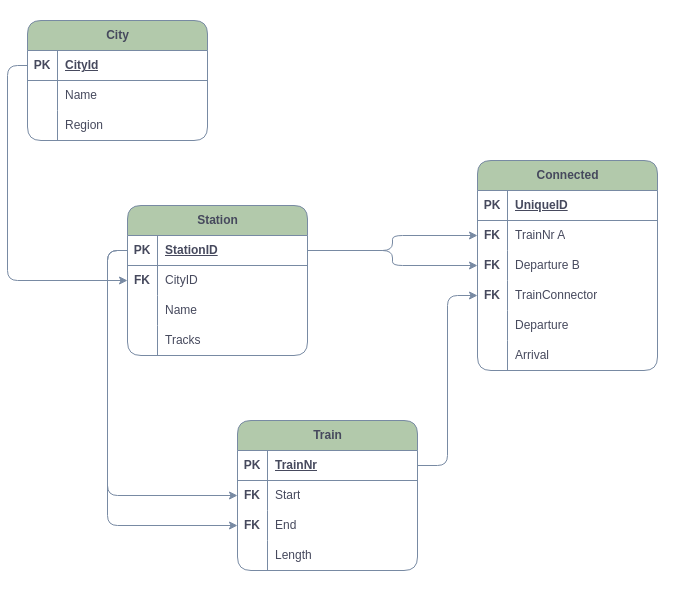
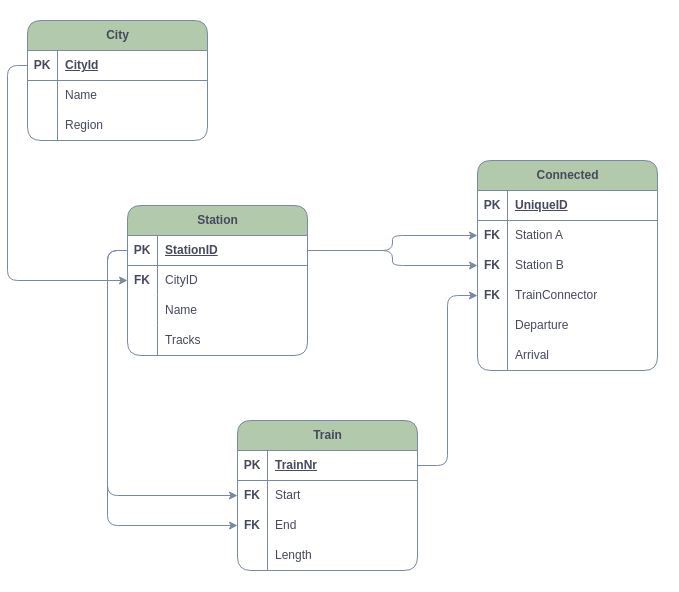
  <mxCell id="0" />
  <mxCell id="1" parent="0" />
  <mxCell id="2" value="Station" style="shape=table;startSize=30;container=1;collapsible=1;childLayout=tableLayout;fixedRows=1;rowLines=0;fontStyle=1;align=center;resizeLast=1;html=1;labelBackgroundColor=none;fillColor=#B2C9AB;strokeColor=#788AA3;fontColor=#46495D;rounded=1;" parent="1" vertex="1"><mxGeometry x="120" y="205" width="180" height="150" as="geometry" /></mxCell>
  <mxCell id="3" value="" style="shape=tableRow;horizontal=0;startSize=0;swimlaneHead=0;swimlaneBody=0;fillColor=none;collapsible=0;dropTarget=0;points=[[0,0.5],[1,0.5]];portConstraint=eastwest;top=0;left=0;right=0;bottom=1;labelBackgroundColor=none;strokeColor=#788AA3;fontColor=#46495D;rounded=1;" parent="2" vertex="1"><mxGeometry y="30" width="180" height="30" as="geometry" /></mxCell>
  <mxCell id="4" value="PK" style="shape=partialRectangle;connectable=0;fillColor=none;top=0;left=0;bottom=0;right=0;fontStyle=1;overflow=hidden;whiteSpace=wrap;html=1;labelBackgroundColor=none;strokeColor=#788AA3;fontColor=#46495D;rounded=1;" parent="3" vertex="1"><mxGeometry width="30" height="30" as="geometry"><mxRectangle width="30" height="30" as="alternateBounds" /></mxGeometry></mxCell>
  <mxCell id="5" value="StationID" style="shape=partialRectangle;connectable=0;fillColor=none;top=0;left=0;bottom=0;right=0;align=left;spacingLeft=6;fontStyle=5;overflow=hidden;whiteSpace=wrap;html=1;labelBackgroundColor=none;strokeColor=#788AA3;fontColor=#46495D;rounded=1;" parent="3" vertex="1"><mxGeometry x="30" width="150" height="30" as="geometry"><mxRectangle width="150" height="30" as="alternateBounds" /></mxGeometry></mxCell>
  <mxCell id="6" style="shape=tableRow;horizontal=0;startSize=0;swimlaneHead=0;swimlaneBody=0;fillColor=none;collapsible=0;dropTarget=0;points=[[0,0.5],[1,0.5]];portConstraint=eastwest;top=0;left=0;right=0;bottom=0;labelBackgroundColor=none;strokeColor=#788AA3;fontColor=#46495D;rounded=1;" parent="2" vertex="1"><mxGeometry y="60" width="180" height="30" as="geometry" /></mxCell>
  <mxCell id="7" value="&lt;b&gt;FK&lt;/b&gt;" style="shape=partialRectangle;connectable=0;fillColor=none;top=0;left=0;bottom=0;right=0;editable=1;overflow=hidden;whiteSpace=wrap;html=1;labelBackgroundColor=none;strokeColor=#788AA3;fontColor=#46495D;rounded=1;" parent="6" vertex="1"><mxGeometry width="30" height="30" as="geometry"><mxRectangle width="30" height="30" as="alternateBounds" /></mxGeometry></mxCell>
  <mxCell id="8" value="CityID" style="shape=partialRectangle;connectable=0;fillColor=none;top=0;left=0;bottom=0;right=0;align=left;spacingLeft=6;overflow=hidden;whiteSpace=wrap;html=1;labelBackgroundColor=none;strokeColor=#788AA3;fontColor=#46495D;rounded=1;" parent="6" vertex="1"><mxGeometry x="30" width="150" height="30" as="geometry"><mxRectangle width="150" height="30" as="alternateBounds" /></mxGeometry></mxCell>
  <mxCell id="9" value="" style="shape=tableRow;horizontal=0;startSize=0;swimlaneHead=0;swimlaneBody=0;fillColor=none;collapsible=0;dropTarget=0;points=[[0,0.5],[1,0.5]];portConstraint=eastwest;top=0;left=0;right=0;bottom=0;labelBackgroundColor=none;strokeColor=#788AA3;fontColor=#46495D;rounded=1;" parent="2" vertex="1"><mxGeometry y="90" width="180" height="30" as="geometry" /></mxCell>
  <mxCell id="10" value="" style="shape=partialRectangle;connectable=0;fillColor=none;top=0;left=0;bottom=0;right=0;editable=1;overflow=hidden;whiteSpace=wrap;html=1;labelBackgroundColor=none;strokeColor=#788AA3;fontColor=#46495D;rounded=1;" parent="9" vertex="1"><mxGeometry width="30" height="30" as="geometry"><mxRectangle width="30" height="30" as="alternateBounds" /></mxGeometry></mxCell>
  <mxCell id="11" value="Name" style="shape=partialRectangle;connectable=0;fillColor=none;top=0;left=0;bottom=0;right=0;align=left;spacingLeft=6;overflow=hidden;whiteSpace=wrap;html=1;labelBackgroundColor=none;strokeColor=#788AA3;fontColor=#46495D;rounded=1;" parent="9" vertex="1"><mxGeometry x="30" width="150" height="30" as="geometry"><mxRectangle width="150" height="30" as="alternateBounds" /></mxGeometry></mxCell>
  <mxCell id="12" value="" style="shape=tableRow;horizontal=0;startSize=0;swimlaneHead=0;swimlaneBody=0;fillColor=none;collapsible=0;dropTarget=0;points=[[0,0.5],[1,0.5]];portConstraint=eastwest;top=0;left=0;right=0;bottom=0;labelBackgroundColor=none;strokeColor=#788AA3;fontColor=#46495D;rounded=1;" parent="2" vertex="1"><mxGeometry y="120" width="180" height="30" as="geometry" /></mxCell>
  <mxCell id="13" value="" style="shape=partialRectangle;connectable=0;fillColor=none;top=0;left=0;bottom=0;right=0;editable=1;overflow=hidden;whiteSpace=wrap;html=1;labelBackgroundColor=none;strokeColor=#788AA3;fontColor=#46495D;rounded=1;" parent="12" vertex="1"><mxGeometry width="30" height="30" as="geometry"><mxRectangle width="30" height="30" as="alternateBounds" /></mxGeometry></mxCell>
  <mxCell id="14" value="Tracks" style="shape=partialRectangle;connectable=0;fillColor=none;top=0;left=0;bottom=0;right=0;align=left;spacingLeft=6;overflow=hidden;whiteSpace=wrap;html=1;labelBackgroundColor=none;strokeColor=#788AA3;fontColor=#46495D;rounded=1;" parent="12" vertex="1"><mxGeometry x="30" width="150" height="30" as="geometry"><mxRectangle width="150" height="30" as="alternateBounds" /></mxGeometry></mxCell>
  <mxCell id="15" value="City" style="shape=table;startSize=30;container=1;collapsible=1;childLayout=tableLayout;fixedRows=1;rowLines=0;fontStyle=1;align=center;resizeLast=1;html=1;strokeColor=#788AA3;fontColor=#46495D;fillColor=#B2C9AB;rounded=1;labelBackgroundColor=none;" parent="1" vertex="1"><mxGeometry x="20" y="20" width="180" height="120" as="geometry" /></mxCell>
  <mxCell id="16" value="" style="shape=tableRow;horizontal=0;startSize=0;swimlaneHead=0;swimlaneBody=0;fillColor=none;collapsible=0;dropTarget=0;points=[[0,0.5],[1,0.5]];portConstraint=eastwest;top=0;left=0;right=0;bottom=1;strokeColor=#788AA3;fontColor=#46495D;rounded=1;labelBackgroundColor=none;" parent="15" vertex="1"><mxGeometry y="30" width="180" height="30" as="geometry" /></mxCell>
  <mxCell id="17" value="PK" style="shape=partialRectangle;connectable=0;fillColor=none;top=0;left=0;bottom=0;right=0;fontStyle=1;overflow=hidden;whiteSpace=wrap;html=1;strokeColor=#788AA3;fontColor=#46495D;rounded=1;labelBackgroundColor=none;" parent="16" vertex="1"><mxGeometry width="30" height="30" as="geometry"><mxRectangle width="30" height="30" as="alternateBounds" /></mxGeometry></mxCell>
  <mxCell id="18" value="CityId" style="shape=partialRectangle;connectable=0;fillColor=none;top=0;left=0;bottom=0;right=0;align=left;spacingLeft=6;fontStyle=5;overflow=hidden;whiteSpace=wrap;html=1;strokeColor=#788AA3;fontColor=#46495D;rounded=1;labelBackgroundColor=none;" parent="16" vertex="1"><mxGeometry x="30" width="150" height="30" as="geometry"><mxRectangle width="150" height="30" as="alternateBounds" /></mxGeometry></mxCell>
  <mxCell id="19" value="" style="shape=tableRow;horizontal=0;startSize=0;swimlaneHead=0;swimlaneBody=0;fillColor=none;collapsible=0;dropTarget=0;points=[[0,0.5],[1,0.5]];portConstraint=eastwest;top=0;left=0;right=0;bottom=0;strokeColor=#788AA3;fontColor=#46495D;rounded=1;labelBackgroundColor=none;" parent="15" vertex="1"><mxGeometry y="60" width="180" height="30" as="geometry" /></mxCell>
  <mxCell id="20" value="" style="shape=partialRectangle;connectable=0;fillColor=none;top=0;left=0;bottom=0;right=0;editable=1;overflow=hidden;whiteSpace=wrap;html=1;strokeColor=#788AA3;fontColor=#46495D;rounded=1;labelBackgroundColor=none;" parent="19" vertex="1"><mxGeometry width="30" height="30" as="geometry"><mxRectangle width="30" height="30" as="alternateBounds" /></mxGeometry></mxCell>
  <mxCell id="21" value="Name" style="shape=partialRectangle;connectable=0;fillColor=none;top=0;left=0;bottom=0;right=0;align=left;spacingLeft=6;overflow=hidden;whiteSpace=wrap;html=1;strokeColor=#788AA3;fontColor=#46495D;rounded=1;labelBackgroundColor=none;" parent="19" vertex="1"><mxGeometry x="30" width="150" height="30" as="geometry"><mxRectangle width="150" height="30" as="alternateBounds" /></mxGeometry></mxCell>
  <mxCell id="22" value="" style="shape=tableRow;horizontal=0;startSize=0;swimlaneHead=0;swimlaneBody=0;fillColor=none;collapsible=0;dropTarget=0;points=[[0,0.5],[1,0.5]];portConstraint=eastwest;top=0;left=0;right=0;bottom=0;strokeColor=#788AA3;fontColor=#46495D;rounded=1;labelBackgroundColor=none;" parent="15" vertex="1"><mxGeometry y="90" width="180" height="30" as="geometry" /></mxCell>
  <mxCell id="23" value="" style="shape=partialRectangle;connectable=0;fillColor=none;top=0;left=0;bottom=0;right=0;editable=1;overflow=hidden;whiteSpace=wrap;html=1;strokeColor=#788AA3;fontColor=#46495D;rounded=1;labelBackgroundColor=none;" parent="22" vertex="1"><mxGeometry width="30" height="30" as="geometry"><mxRectangle width="30" height="30" as="alternateBounds" /></mxGeometry></mxCell>
  <mxCell id="24" value="Region" style="shape=partialRectangle;connectable=0;fillColor=none;top=0;left=0;bottom=0;right=0;align=left;spacingLeft=6;overflow=hidden;whiteSpace=wrap;html=1;strokeColor=#788AA3;fontColor=#46495D;rounded=1;labelBackgroundColor=none;" parent="22" vertex="1"><mxGeometry x="30" width="150" height="30" as="geometry"><mxRectangle width="150" height="30" as="alternateBounds" /></mxGeometry></mxCell>
  <mxCell id="25" value="Train" style="shape=table;startSize=30;container=1;collapsible=1;childLayout=tableLayout;fixedRows=1;rowLines=0;fontStyle=1;align=center;resizeLast=1;html=1;strokeColor=#788AA3;fontColor=#46495D;fillColor=#B2C9AB;rounded=1;labelBackgroundColor=none;" parent="1" vertex="1"><mxGeometry x="230" y="420" width="180" height="150" as="geometry" /></mxCell>
  <mxCell id="26" value="" style="shape=tableRow;horizontal=0;startSize=0;swimlaneHead=0;swimlaneBody=0;fillColor=none;collapsible=0;dropTarget=0;points=[[0,0.5],[1,0.5]];portConstraint=eastwest;top=0;left=0;right=0;bottom=1;strokeColor=#788AA3;fontColor=#46495D;rounded=1;labelBackgroundColor=none;" parent="25" vertex="1"><mxGeometry y="30" width="180" height="30" as="geometry" /></mxCell>
  <mxCell id="27" value="PK" style="shape=partialRectangle;connectable=0;fillColor=none;top=0;left=0;bottom=0;right=0;fontStyle=1;overflow=hidden;whiteSpace=wrap;html=1;strokeColor=#788AA3;fontColor=#46495D;rounded=1;labelBackgroundColor=none;" parent="26" vertex="1"><mxGeometry width="30" height="30" as="geometry"><mxRectangle width="30" height="30" as="alternateBounds" /></mxGeometry></mxCell>
  <mxCell id="28" value="TrainNr" style="shape=partialRectangle;connectable=0;fillColor=none;top=0;left=0;bottom=0;right=0;align=left;spacingLeft=6;fontStyle=5;overflow=hidden;whiteSpace=wrap;html=1;strokeColor=#788AA3;fontColor=#46495D;rounded=1;labelBackgroundColor=none;" parent="26" vertex="1"><mxGeometry x="30" width="150" height="30" as="geometry"><mxRectangle width="150" height="30" as="alternateBounds" /></mxGeometry></mxCell>
  <mxCell id="29" value="" style="shape=tableRow;horizontal=0;startSize=0;swimlaneHead=0;swimlaneBody=0;fillColor=none;collapsible=0;dropTarget=0;points=[[0,0.5],[1,0.5]];portConstraint=eastwest;top=0;left=0;right=0;bottom=0;strokeColor=#788AA3;fontColor=#46495D;rounded=1;labelBackgroundColor=none;" parent="25" vertex="1"><mxGeometry y="60" width="180" height="30" as="geometry" /></mxCell>
  <mxCell id="30" value="&lt;b&gt;FK&lt;/b&gt;" style="shape=partialRectangle;connectable=0;fillColor=none;top=0;left=0;bottom=0;right=0;editable=1;overflow=hidden;whiteSpace=wrap;html=1;strokeColor=#788AA3;fontColor=#46495D;rounded=1;labelBackgroundColor=none;" parent="29" vertex="1"><mxGeometry width="30" height="30" as="geometry"><mxRectangle width="30" height="30" as="alternateBounds" /></mxGeometry></mxCell>
  <mxCell id="31" value="Start" style="shape=partialRectangle;connectable=0;fillColor=none;top=0;left=0;bottom=0;right=0;align=left;spacingLeft=6;overflow=hidden;whiteSpace=wrap;html=1;strokeColor=#788AA3;fontColor=#46495D;rounded=1;labelBackgroundColor=none;" parent="29" vertex="1"><mxGeometry x="30" width="150" height="30" as="geometry"><mxRectangle width="150" height="30" as="alternateBounds" /></mxGeometry></mxCell>
  <mxCell id="32" value="" style="shape=tableRow;horizontal=0;startSize=0;swimlaneHead=0;swimlaneBody=0;fillColor=none;collapsible=0;dropTarget=0;points=[[0,0.5],[1,0.5]];portConstraint=eastwest;top=0;left=0;right=0;bottom=0;strokeColor=#788AA3;fontColor=#46495D;rounded=1;labelBackgroundColor=none;" parent="25" vertex="1"><mxGeometry y="90" width="180" height="30" as="geometry" /></mxCell>
  <mxCell id="33" value="&lt;b&gt;FK&lt;/b&gt;" style="shape=partialRectangle;connectable=0;fillColor=none;top=0;left=0;bottom=0;right=0;editable=1;overflow=hidden;whiteSpace=wrap;html=1;strokeColor=#788AA3;fontColor=#46495D;rounded=1;labelBackgroundColor=none;" parent="32" vertex="1"><mxGeometry width="30" height="30" as="geometry"><mxRectangle width="30" height="30" as="alternateBounds" /></mxGeometry></mxCell>
  <mxCell id="34" value="End" style="shape=partialRectangle;connectable=0;fillColor=none;top=0;left=0;bottom=0;right=0;align=left;spacingLeft=6;overflow=hidden;whiteSpace=wrap;html=1;strokeColor=#788AA3;fontColor=#46495D;rounded=1;labelBackgroundColor=none;" parent="32" vertex="1"><mxGeometry x="30" width="150" height="30" as="geometry"><mxRectangle width="150" height="30" as="alternateBounds" /></mxGeometry></mxCell>
  <mxCell id="35" value="" style="shape=tableRow;horizontal=0;startSize=0;swimlaneHead=0;swimlaneBody=0;fillColor=none;collapsible=0;dropTarget=0;points=[[0,0.5],[1,0.5]];portConstraint=eastwest;top=0;left=0;right=0;bottom=0;strokeColor=#788AA3;fontColor=#46495D;rounded=1;labelBackgroundColor=none;" parent="25" vertex="1"><mxGeometry y="120" width="180" height="30" as="geometry" /></mxCell>
  <mxCell id="36" value="" style="shape=partialRectangle;connectable=0;fillColor=none;top=0;left=0;bottom=0;right=0;editable=1;overflow=hidden;whiteSpace=wrap;html=1;strokeColor=#788AA3;fontColor=#46495D;rounded=1;labelBackgroundColor=none;" parent="35" vertex="1"><mxGeometry width="30" height="30" as="geometry"><mxRectangle width="30" height="30" as="alternateBounds" /></mxGeometry></mxCell>
  <mxCell id="37" value="Length" style="shape=partialRectangle;connectable=0;fillColor=none;top=0;left=0;bottom=0;right=0;align=left;spacingLeft=6;overflow=hidden;whiteSpace=wrap;html=1;strokeColor=#788AA3;fontColor=#46495D;rounded=1;labelBackgroundColor=none;" parent="35" vertex="1"><mxGeometry x="30" width="150" height="30" as="geometry"><mxRectangle width="150" height="30" as="alternateBounds" /></mxGeometry></mxCell>
  <mxCell id="38" style="edgeStyle=orthogonalEdgeStyle;rounded=1;orthogonalLoop=1;jettySize=auto;html=1;exitX=0;exitY=0.5;exitDx=0;exitDy=0;strokeColor=#788AA3;fontColor=default;fillColor=#B2C9AB;labelBackgroundColor=none;" parent="1" source="16" target="6" edge="1"><mxGeometry relative="1" as="geometry" /></mxCell>
  <mxCell id="39" style="edgeStyle=orthogonalEdgeStyle;rounded=1;orthogonalLoop=1;jettySize=auto;html=1;exitX=0;exitY=0.5;exitDx=0;exitDy=0;entryX=0;entryY=0.5;entryDx=0;entryDy=0;strokeColor=#788AA3;fontColor=default;fillColor=#B2C9AB;labelBackgroundColor=none;" parent="1" source="3" target="29" edge="1"><mxGeometry relative="1" as="geometry" /></mxCell>
  <mxCell id="40" style="edgeStyle=orthogonalEdgeStyle;rounded=1;orthogonalLoop=1;jettySize=auto;html=1;exitX=0;exitY=0.5;exitDx=0;exitDy=0;strokeColor=#788AA3;fontColor=default;fillColor=#B2C9AB;labelBackgroundColor=none;" parent="1" source="3" target="32" edge="1"><mxGeometry relative="1" as="geometry" /></mxCell>
  <mxCell id="41" value="Connected" style="shape=table;startSize=30;container=1;collapsible=1;childLayout=tableLayout;fixedRows=1;rowLines=0;fontStyle=1;align=center;resizeLast=1;html=1;strokeColor=#788AA3;fontColor=#46495D;fillColor=#B2C9AB;rounded=1;labelBackgroundColor=none;" parent="1" vertex="1"><mxGeometry x="470" y="160" width="180" height="210" as="geometry" /></mxCell>
  <mxCell id="42" value="" style="shape=tableRow;horizontal=0;startSize=0;swimlaneHead=0;swimlaneBody=0;fillColor=none;collapsible=0;dropTarget=0;points=[[0,0.5],[1,0.5]];portConstraint=eastwest;top=0;left=0;right=0;bottom=1;strokeColor=#788AA3;fontColor=#46495D;rounded=1;labelBackgroundColor=none;" parent="41" vertex="1"><mxGeometry y="30" width="180" height="30" as="geometry" /></mxCell>
  <mxCell id="43" value="PK" style="shape=partialRectangle;connectable=0;fillColor=none;top=0;left=0;bottom=0;right=0;fontStyle=1;overflow=hidden;whiteSpace=wrap;html=1;strokeColor=#788AA3;fontColor=#46495D;rounded=1;labelBackgroundColor=none;" parent="42" vertex="1"><mxGeometry width="30" height="30" as="geometry"><mxRectangle width="30" height="30" as="alternateBounds" /></mxGeometry></mxCell>
  <mxCell id="44" value="UniqueID" style="shape=partialRectangle;connectable=0;fillColor=none;top=0;left=0;bottom=0;right=0;align=left;spacingLeft=6;fontStyle=5;overflow=hidden;whiteSpace=wrap;html=1;strokeColor=#788AA3;fontColor=#46495D;rounded=1;labelBackgroundColor=none;" parent="42" vertex="1"><mxGeometry x="30" width="150" height="30" as="geometry"><mxRectangle width="150" height="30" as="alternateBounds" /></mxGeometry></mxCell>
  <mxCell id="45" value="" style="shape=tableRow;horizontal=0;startSize=0;swimlaneHead=0;swimlaneBody=0;fillColor=none;collapsible=0;dropTarget=0;points=[[0,0.5],[1,0.5]];portConstraint=eastwest;top=0;left=0;right=0;bottom=0;strokeColor=#788AA3;fontColor=#46495D;rounded=1;labelBackgroundColor=none;" parent="41" vertex="1"><mxGeometry y="60" width="180" height="30" as="geometry" /></mxCell>
  <mxCell id="46" value="&lt;b&gt;FK&lt;/b&gt;" style="shape=partialRectangle;connectable=0;fillColor=none;top=0;left=0;bottom=0;right=0;editable=1;overflow=hidden;whiteSpace=wrap;html=1;strokeColor=#788AA3;fontColor=#46495D;rounded=1;labelBackgroundColor=none;" parent="45" vertex="1"><mxGeometry width="30" height="30" as="geometry"><mxRectangle width="30" height="30" as="alternateBounds" /></mxGeometry></mxCell>
- <mxCell id="47" value="TrainNr A" style="shape=partialRectangle;connectable=0;fillColor=none;top=0;left=0;bottom=0;right=0;align=left;spacingLeft=6;overflow=hidden;whiteSpace=wrap;html=1;strokeColor=#788AA3;fontColor=#46495D;rounded=1;labelBackgroundColor=none;" parent="45" vertex="1"><mxGeometry x="30" width="150" height="30" as="geometry"><mxRectangle width="150" height="30" as="alternateBounds" /></mxGeometry></mxCell>
+ <mxCell id="47" value="Station A" style="shape=partialRectangle;connectable=0;fillColor=none;top=0;left=0;bottom=0;right=0;align=left;spacingLeft=6;overflow=hidden;whiteSpace=wrap;html=1;strokeColor=#788AA3;fontColor=#46495D;rounded=1;labelBackgroundColor=none;" parent="45" vertex="1"><mxGeometry x="30" width="150" height="30" as="geometry"><mxRectangle width="150" height="30" as="alternateBounds" /></mxGeometry></mxCell>
  <mxCell id="48" value="" style="shape=tableRow;horizontal=0;startSize=0;swimlaneHead=0;swimlaneBody=0;fillColor=none;collapsible=0;dropTarget=0;points=[[0,0.5],[1,0.5]];portConstraint=eastwest;top=0;left=0;right=0;bottom=0;strokeColor=#788AA3;fontColor=#46495D;rounded=1;labelBackgroundColor=none;" parent="41" vertex="1"><mxGeometry y="90" width="180" height="30" as="geometry" /></mxCell>
  <mxCell id="49" value="&lt;b&gt;FK&lt;/b&gt;" style="shape=partialRectangle;connectable=0;fillColor=none;top=0;left=0;bottom=0;right=0;editable=1;overflow=hidden;whiteSpace=wrap;html=1;strokeColor=#788AA3;fontColor=#46495D;rounded=1;labelBackgroundColor=none;" parent="48" vertex="1"><mxGeometry width="30" height="30" as="geometry"><mxRectangle width="30" height="30" as="alternateBounds" /></mxGeometry></mxCell>
- <mxCell id="50" value="Departure B" style="shape=partialRectangle;connectable=0;fillColor=none;top=0;left=0;bottom=0;right=0;align=left;spacingLeft=6;overflow=hidden;whiteSpace=wrap;html=1;strokeColor=#788AA3;fontColor=#46495D;rounded=1;labelBackgroundColor=none;" parent="48" vertex="1"><mxGeometry x="30" width="150" height="30" as="geometry"><mxRectangle width="150" height="30" as="alternateBounds" /></mxGeometry></mxCell>
+ <mxCell id="50" value="Station B" style="shape=partialRectangle;connectable=0;fillColor=none;top=0;left=0;bottom=0;right=0;align=left;spacingLeft=6;overflow=hidden;whiteSpace=wrap;html=1;strokeColor=#788AA3;fontColor=#46495D;rounded=1;labelBackgroundColor=none;" parent="48" vertex="1"><mxGeometry x="30" width="150" height="30" as="geometry"><mxRectangle width="150" height="30" as="alternateBounds" /></mxGeometry></mxCell>
  <mxCell id="51" value="" style="shape=tableRow;horizontal=0;startSize=0;swimlaneHead=0;swimlaneBody=0;fillColor=none;collapsible=0;dropTarget=0;points=[[0,0.5],[1,0.5]];portConstraint=eastwest;top=0;left=0;right=0;bottom=0;strokeColor=#788AA3;fontColor=#46495D;rounded=1;labelBackgroundColor=none;" parent="41" vertex="1"><mxGeometry y="120" width="180" height="30" as="geometry" /></mxCell>
  <mxCell id="52" value="&lt;b&gt;FK&lt;/b&gt;" style="shape=partialRectangle;connectable=0;fillColor=none;top=0;left=0;bottom=0;right=0;editable=1;overflow=hidden;whiteSpace=wrap;html=1;strokeColor=#788AA3;fontColor=#46495D;rounded=1;labelBackgroundColor=none;" parent="51" vertex="1"><mxGeometry width="30" height="30" as="geometry"><mxRectangle width="30" height="30" as="alternateBounds" /></mxGeometry></mxCell>
  <mxCell id="53" value="TrainConnector" style="shape=partialRectangle;connectable=0;fillColor=none;top=0;left=0;bottom=0;right=0;align=left;spacingLeft=6;overflow=hidden;whiteSpace=wrap;html=1;strokeColor=#788AA3;fontColor=#46495D;rounded=1;labelBackgroundColor=none;" parent="51" vertex="1"><mxGeometry x="30" width="150" height="30" as="geometry"><mxRectangle width="150" height="30" as="alternateBounds" /></mxGeometry></mxCell>
  <mxCell id="54" style="shape=tableRow;horizontal=0;startSize=0;swimlaneHead=0;swimlaneBody=0;fillColor=none;collapsible=0;dropTarget=0;points=[[0,0.5],[1,0.5]];portConstraint=eastwest;top=0;left=0;right=0;bottom=0;strokeColor=#788AA3;fontColor=#46495D;rounded=1;labelBackgroundColor=none;" vertex="1" parent="41"><mxGeometry y="150" width="180" height="30" as="geometry" /></mxCell>
  <mxCell id="55" style="shape=partialRectangle;connectable=0;fillColor=none;top=0;left=0;bottom=0;right=0;editable=1;overflow=hidden;whiteSpace=wrap;html=1;strokeColor=#788AA3;fontColor=#46495D;rounded=1;labelBackgroundColor=none;" vertex="1" parent="54"><mxGeometry width="30" height="30" as="geometry"><mxRectangle width="30" height="30" as="alternateBounds" /></mxGeometry></mxCell>
  <mxCell id="56" value="Departure" style="shape=partialRectangle;connectable=0;fillColor=none;top=0;left=0;bottom=0;right=0;align=left;spacingLeft=6;overflow=hidden;whiteSpace=wrap;html=1;strokeColor=#788AA3;fontColor=#46495D;rounded=1;labelBackgroundColor=none;" vertex="1" parent="54"><mxGeometry x="30" width="150" height="30" as="geometry"><mxRectangle width="150" height="30" as="alternateBounds" /></mxGeometry></mxCell>
  <mxCell id="57" style="shape=tableRow;horizontal=0;startSize=0;swimlaneHead=0;swimlaneBody=0;fillColor=none;collapsible=0;dropTarget=0;points=[[0,0.5],[1,0.5]];portConstraint=eastwest;top=0;left=0;right=0;bottom=0;strokeColor=#788AA3;fontColor=#46495D;rounded=1;labelBackgroundColor=none;" vertex="1" parent="41"><mxGeometry y="180" width="180" height="30" as="geometry" /></mxCell>
  <mxCell id="58" style="shape=partialRectangle;connectable=0;fillColor=none;top=0;left=0;bottom=0;right=0;editable=1;overflow=hidden;whiteSpace=wrap;html=1;strokeColor=#788AA3;fontColor=#46495D;rounded=1;labelBackgroundColor=none;" vertex="1" parent="57"><mxGeometry width="30" height="30" as="geometry"><mxRectangle width="30" height="30" as="alternateBounds" /></mxGeometry></mxCell>
  <mxCell id="59" value="Arrival" style="shape=partialRectangle;connectable=0;fillColor=none;top=0;left=0;bottom=0;right=0;align=left;spacingLeft=6;overflow=hidden;whiteSpace=wrap;html=1;strokeColor=#788AA3;fontColor=#46495D;rounded=1;labelBackgroundColor=none;" vertex="1" parent="57"><mxGeometry x="30" width="150" height="30" as="geometry"><mxRectangle width="150" height="30" as="alternateBounds" /></mxGeometry></mxCell>
  <mxCell id="60" style="edgeStyle=orthogonalEdgeStyle;rounded=1;orthogonalLoop=1;jettySize=auto;html=1;labelBackgroundColor=none;strokeColor=#788AA3;fontColor=default;" edge="1" parent="1" source="3" target="45"><mxGeometry relative="1" as="geometry" /></mxCell>
  <mxCell id="61" style="edgeStyle=orthogonalEdgeStyle;rounded=1;orthogonalLoop=1;jettySize=auto;html=1;labelBackgroundColor=none;strokeColor=#788AA3;fontColor=default;" edge="1" parent="1" source="3" target="48"><mxGeometry relative="1" as="geometry" /></mxCell>
  <mxCell id="62" style="edgeStyle=orthogonalEdgeStyle;rounded=1;orthogonalLoop=1;jettySize=auto;html=1;entryX=0;entryY=0.5;entryDx=0;entryDy=0;labelBackgroundColor=none;strokeColor=#788AA3;fontColor=default;" edge="1" parent="1" source="26" target="51"><mxGeometry relative="1" as="geometry" /></mxCell>
